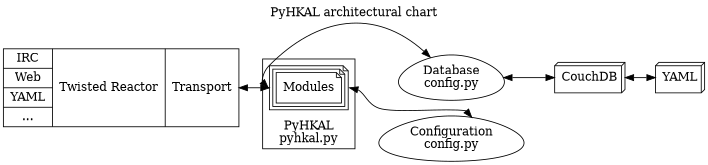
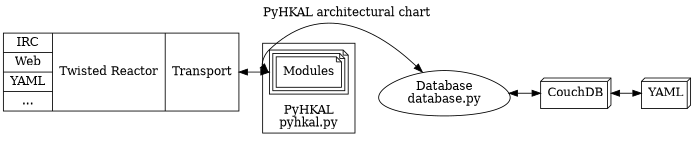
  digraph {
    label="PyHKAL architectural chart"
    labelloc=t
    rankdir=LR
    node [shape=egg]
    edge [dir=both]
    n1 [label=Modules peripheries=3 shape=note]
-   n2 [label="Database\nconfig.py"]
-   n3 [label="Configuration\nconfig.py"]
+   n2 [label="Database\ndatabase.py"]
    n4 [label="{{IRC|Web|YAML|...}|Twisted Reactor|Transport}" shape=record]
    n5 [label=CouchDB shape=box3d]
    n6 [label=YAML shape=box3d]
    subgraph cluster_1 {
      label="PyHKAL\npyhkal.py"
      labelloc=b
      n1
    }
    n1 -> n2 [headport=nw tailport=w]
-   n1 -> n3 [headport=ne tailport=e]
    n2 -> n5
    n4 -> n1
    n5 -> n6
  }
